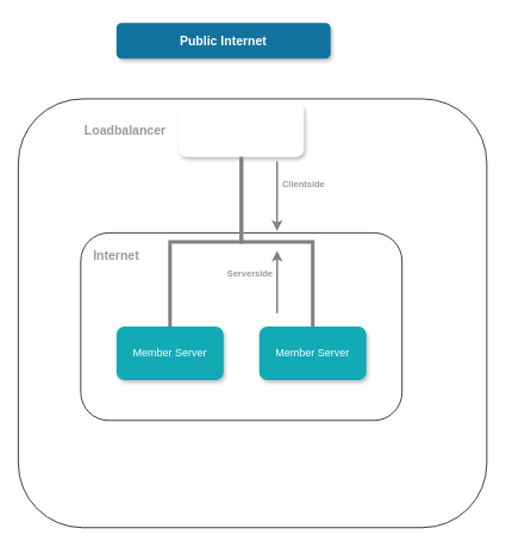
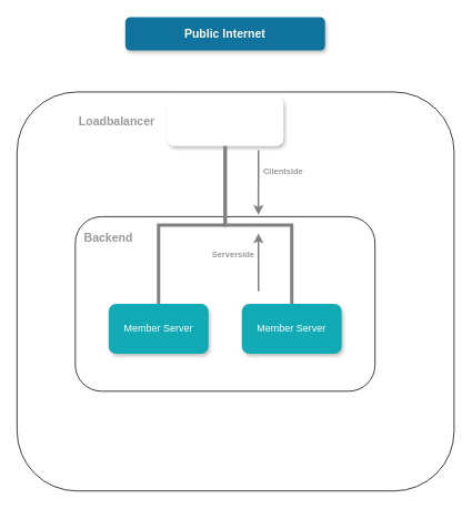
  <mxCell id="0" />
  <mxCell id="1" parent="0" />
  <mxCell id="2" value="" style="rounded=1;whiteSpace=wrap;html=1;fillColor=none;" vertex="1" parent="1"><mxGeometry x="20" y="110" width="525" height="480" as="geometry" /></mxCell>
  <mxCell id="3" value="" style="rounded=1;whiteSpace=wrap;html=1;fontSize=14;fontColor=#999999;fillColor=none;" vertex="1" parent="1"><mxGeometry x="90" y="260" width="360" height="210" as="geometry" /></mxCell>
- <mxCell id="4" value="Public Internet" style="whiteSpace=wrap;rounded=1;shadow=1;fillColor=#10739E;strokeColor=none;fontColor=#FFFFFF;fontStyle=1;fontSize=14;" vertex="1" parent="1"><mxGeometry x="130" y="25" width="240" height="40" as="geometry" /></mxCell>
+ <mxCell id="4" value="Public Internet" style="whiteSpace=wrap;rounded=1;shadow=1;fillColor=#10739E;strokeColor=none;fontColor=#FFFFFF;fontStyle=1;fontSize=14;" vertex="1" parent="1"><mxGeometry x="150" y="20" width="240" height="40" as="geometry" /></mxCell>
  <mxCell id="5" value="Listener" style="whiteSpace=wrap;rounded=1;fillColor=#ffffff;strokeColor=none;shadow=1;fontColor=#FFFFFF;fontStyle=1;fontSize=14;" vertex="1" parent="1"><mxGeometry x="200" y="115" width="140" height="60" as="geometry" /></mxCell>
  <mxCell id="6" value="Member Server" style="whiteSpace=wrap;rounded=1;fillColor=#12AAB5;strokeColor=none;shadow=1;fontColor=#FFFFFF;" vertex="1" parent="1"><mxGeometry x="130" y="365" width="120" height="60" as="geometry" /></mxCell>
  <mxCell id="7" value="Member Server" style="whiteSpace=wrap;rounded=1;fillColor=#12AAB5;strokeColor=none;shadow=1;fontColor=#FFFFFF;" vertex="1" parent="1"><mxGeometry x="290" y="365" width="120" height="60" as="geometry" /></mxCell>
  <mxCell id="8" value="" style="edgeStyle=elbowEdgeStyle;elbow=vertical;rounded=0;fontColor=#000000;endArrow=none;endFill=0;strokeWidth=4;strokeColor=#808080;" edge="1" parent="1" source="5" target="6"><mxGeometry width="100" height="100" relative="1" as="geometry"><mxPoint x="60" y="335" as="sourcePoint" /><mxPoint x="160" y="235" as="targetPoint" /></mxGeometry></mxCell>
  <mxCell id="9" value="" style="edgeStyle=elbowEdgeStyle;elbow=vertical;rounded=0;fontColor=#000000;endArrow=none;endFill=0;strokeWidth=4;strokeColor=#808080;" edge="1" parent="1" source="5" target="7"><mxGeometry width="100" height="100" relative="1" as="geometry"><mxPoint x="400" y="335" as="sourcePoint" /><mxPoint x="500" y="235" as="targetPoint" /></mxGeometry></mxCell>
  <mxCell id="10" value="&lt;font color=&quot;#999999&quot; style=&quot;font-size: 14px;&quot;&gt;&lt;b&gt;Loadbalancer&lt;/b&gt;&lt;/font&gt;" style="text;html=1;strokeColor=none;fillColor=none;align=center;verticalAlign=middle;whiteSpace=wrap;rounded=0;" vertex="1" parent="1"><mxGeometry x="70" y="130" width="140" height="30" as="geometry" /></mxCell>
- <mxCell id="11" value="&lt;font color=&quot;#999999&quot; style=&quot;font-size: 14px;&quot;&gt;&lt;b&gt;Internet&lt;/b&gt;&lt;/font&gt;" style="text;html=1;strokeColor=none;fillColor=none;align=center;verticalAlign=middle;whiteSpace=wrap;rounded=0;" vertex="1" parent="1"><mxGeometry x="60" y="270" width="140" height="30" as="geometry" /></mxCell>
+ <mxCell id="11" value="&lt;font color=&quot;#999999&quot; style=&quot;font-size: 14px;&quot;&gt;&lt;b&gt;Backend&lt;/b&gt;&lt;/font&gt;" style="text;html=1;strokeColor=none;fillColor=none;align=center;verticalAlign=middle;whiteSpace=wrap;rounded=0;" vertex="1" parent="1"><mxGeometry x="60" y="270" width="140" height="30" as="geometry" /></mxCell>
  <mxCell id="12" value="" style="endArrow=classic;html=1;rounded=0;strokeColor=#808080;strokeWidth=2;fontSize=14;fontColor=#999999;entryX=0.611;entryY=-0.01;entryDx=0;entryDy=0;entryPerimeter=0;" edge="1" parent="1" target="3"><mxGeometry width="50" height="50" relative="1" as="geometry"><mxPoint x="310" y="180" as="sourcePoint" /><mxPoint x="310" y="240" as="targetPoint" /></mxGeometry></mxCell>
  <mxCell id="13" value="&lt;b style=&quot;color: rgb(153, 153, 153); font-size: x-small;&quot;&gt;Clientside&lt;/b&gt;" style="text;html=1;strokeColor=none;fillColor=none;align=center;verticalAlign=middle;whiteSpace=wrap;rounded=0;" vertex="1" parent="1"><mxGeometry x="270" y="190" width="140" height="30" as="geometry" /></mxCell>
  <mxCell id="14" value="" style="endArrow=classic;html=1;rounded=0;strokeColor=#808080;strokeWidth=2;fontSize=14;fontColor=#999999;" edge="1" parent="1"><mxGeometry width="50" height="50" relative="1" as="geometry"><mxPoint x="310.04" y="350" as="sourcePoint" /><mxPoint x="310" y="280" as="targetPoint" /></mxGeometry></mxCell>
  <mxCell id="15" value="&lt;b style=&quot;color: rgb(153, 153, 153); font-size: x-small;&quot;&gt;Serverside&lt;/b&gt;" style="text;html=1;strokeColor=none;fillColor=none;align=center;verticalAlign=middle;whiteSpace=wrap;rounded=0;" vertex="1" parent="1"><mxGeometry x="210" y="290" width="140" height="30" as="geometry" /></mxCell>
